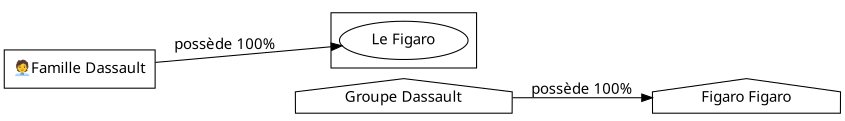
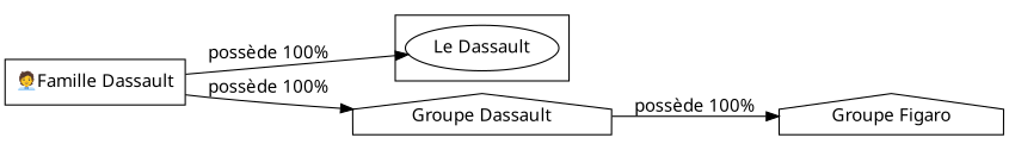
  digraph {
    fontname="Noto Sans"
    rankdir=LR
    node [fontname="Noto Sans" shape=house]
    edge [fontname="Noto Sans"]
-   n1 [label="Le Figaro" shape=""]
+   n1 [label="Le Dassault" shape=""]
    n2 [label="🧑‍💼Famille Dassault" shape=box]
    n3 [label="Groupe Dassault"]
-   n4 [label="Figaro Figaro"]
+   n4 [label="Groupe Figaro"]
    subgraph cluster_1 {
      n1
    }
    subgraph sub_2 {
      n2
    }
    n2 -> n1 [label="possède 100%"]
+   n2 -> n3 [label="possède 100%"]
    n3 -> n4 [label="possède 100%"]
  }
